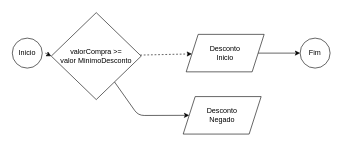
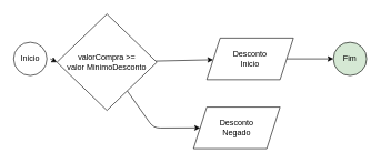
  <mxCell id="0" />
  <mxCell id="1" parent="0" />
  <mxCell id="2" value="Inicio" style="ellipse;whiteSpace=wrap;html=1;aspect=fixed;" vertex="1" parent="1"><mxGeometry x="20" y="63" width="50" height="50" as="geometry" /></mxCell>
- <mxCell id="3" value="Fim" style="ellipse;whiteSpace=wrap;html=1;aspect=fixed;" vertex="1" parent="1"><mxGeometry x="500" y="63" width="50" height="50" as="geometry" /></mxCell>
- <mxCell id="4" style="edgeStyle=none;html=1;dashed=1;" edge="1" parent="1" source="6" target="8"><mxGeometry relative="1" as="geometry" /></mxCell>
+ <mxCell id="3" value="Fim" style="ellipse;whiteSpace=wrap;html=1;aspect=fixed;fillColor=#d5e8d4;" vertex="1" parent="1"><mxGeometry x="500" y="63" width="50" height="50" as="geometry" /></mxCell>
+ <mxCell id="4" style="edgeStyle=none;html=1;" edge="1" parent="1" source="6" target="8"><mxGeometry relative="1" as="geometry" /></mxCell>
  <mxCell id="5" style="edgeStyle=none;html=1;entryX=0;entryY=0.5;entryDx=0;entryDy=0;" edge="1" parent="1" source="6" target="10"><mxGeometry relative="1" as="geometry"><Array as="points"><mxPoint x="230" y="192" /></Array></mxGeometry></mxCell>
  <mxCell id="6" value="valorCompra &amp;gt;=&lt;div&gt;valor MinimoDesconto&lt;/div&gt;" style="rhombus;whiteSpace=wrap;html=1;" vertex="1" parent="1"><mxGeometry x="85" y="20.5" width="150" height="145" as="geometry" /></mxCell>
  <mxCell id="7" style="edgeStyle=none;html=1;" edge="1" parent="1" source="8"><mxGeometry relative="1" as="geometry"><mxPoint x="500" y="88" as="targetPoint" /></mxGeometry></mxCell>
  <mxCell id="8" value="Desconto&lt;div&gt;Inicio&lt;/div&gt;" style="shape=parallelogram;perimeter=parallelogramPerimeter;whiteSpace=wrap;html=1;fixedSize=1;" vertex="1" parent="1"><mxGeometry x="310" y="56.75" width="130" height="62.5" as="geometry" /></mxCell>
  <mxCell id="9" value="" style="endArrow=classic;html=1;exitX=1;exitY=0.5;exitDx=0;exitDy=0;entryX=0;entryY=0.5;entryDx=0;entryDy=0;" edge="1" parent="1" target="6"><mxGeometry width="50" height="50" relative="1" as="geometry"><mxPoint x="75" y="88" as="sourcePoint" /><mxPoint x="340" y="193" as="targetPoint" /></mxGeometry></mxCell>
- <mxCell id="10" value="Desconto&lt;div&gt;Negado&lt;/div&gt;" style="shape=parallelogram;perimeter=parallelogramPerimeter;whiteSpace=wrap;html=1;fixedSize=1;" vertex="1" parent="1"><mxGeometry x="305" y="160.5" width="130" height="62.5" as="geometry" /></mxCell>
+ <mxCell id="10" value="Desconto&lt;div&gt;Negado&lt;/div&gt;" style="shape=parallelogram;perimeter=parallelogramPerimeter;whiteSpace=wrap;html=1;fixedSize=1;" vertex="1" parent="1"><mxGeometry x="290" y="160.5" width="130" height="62.5" as="geometry" /></mxCell>
